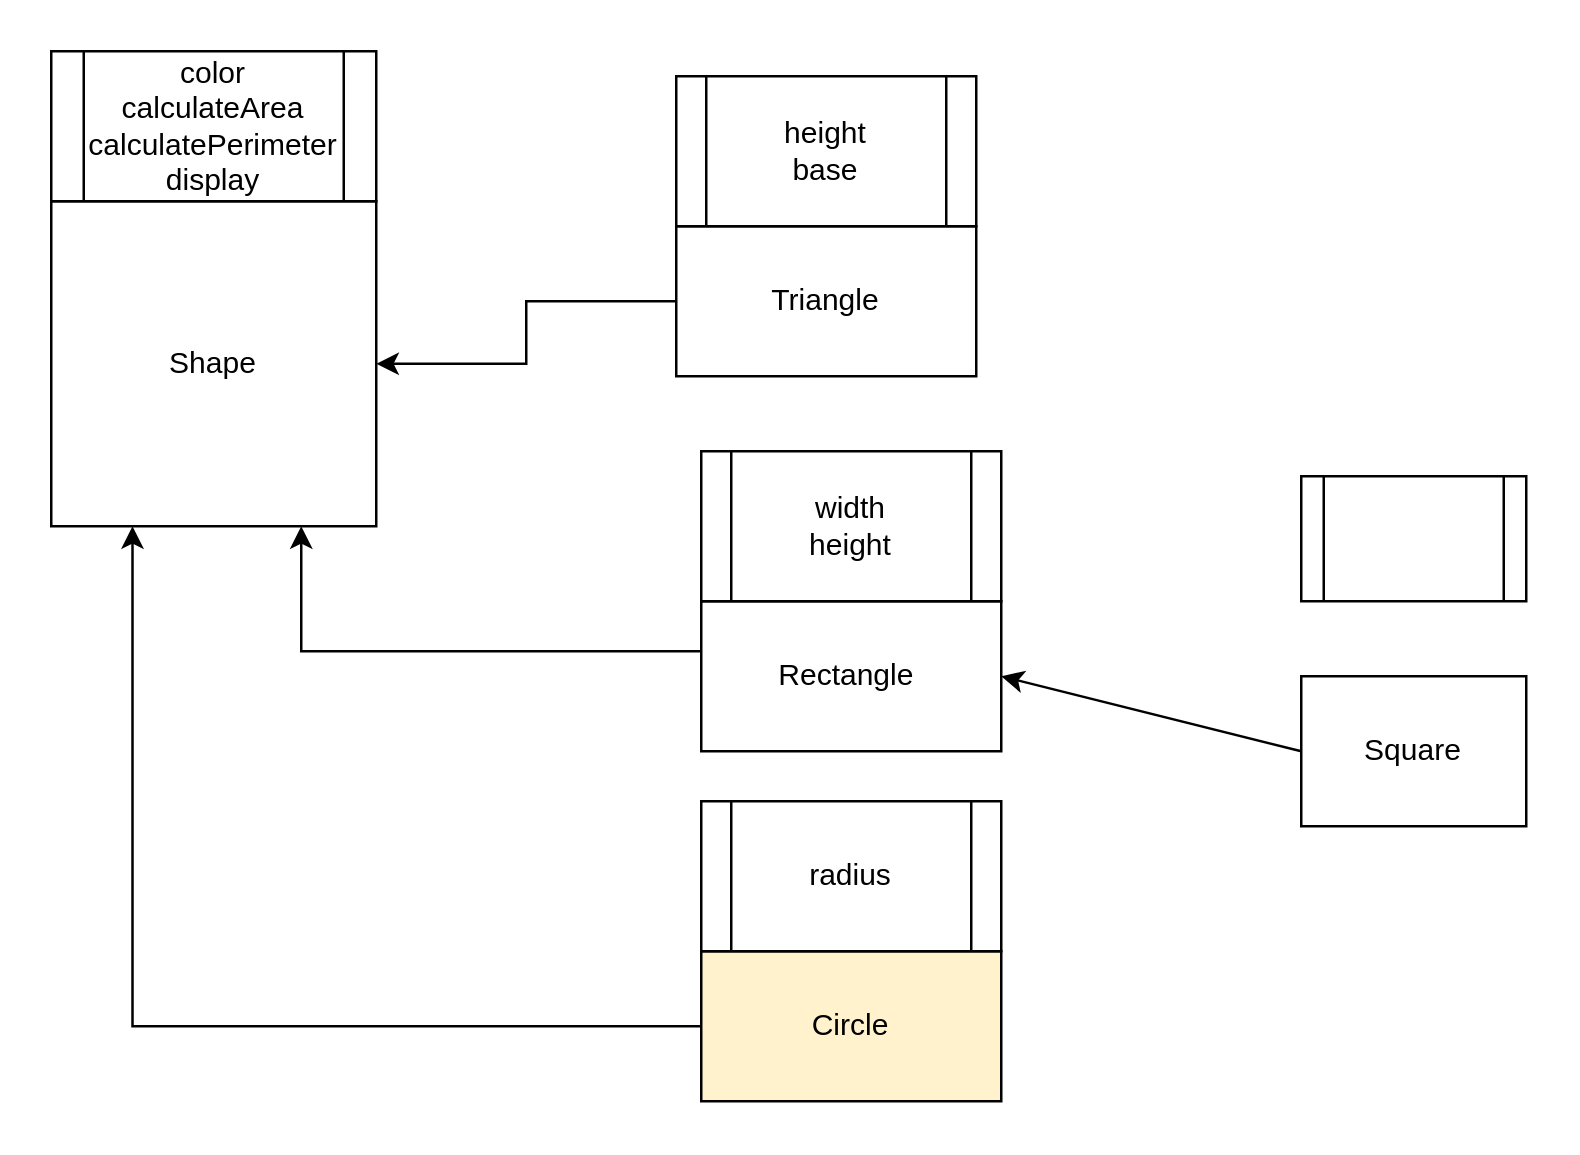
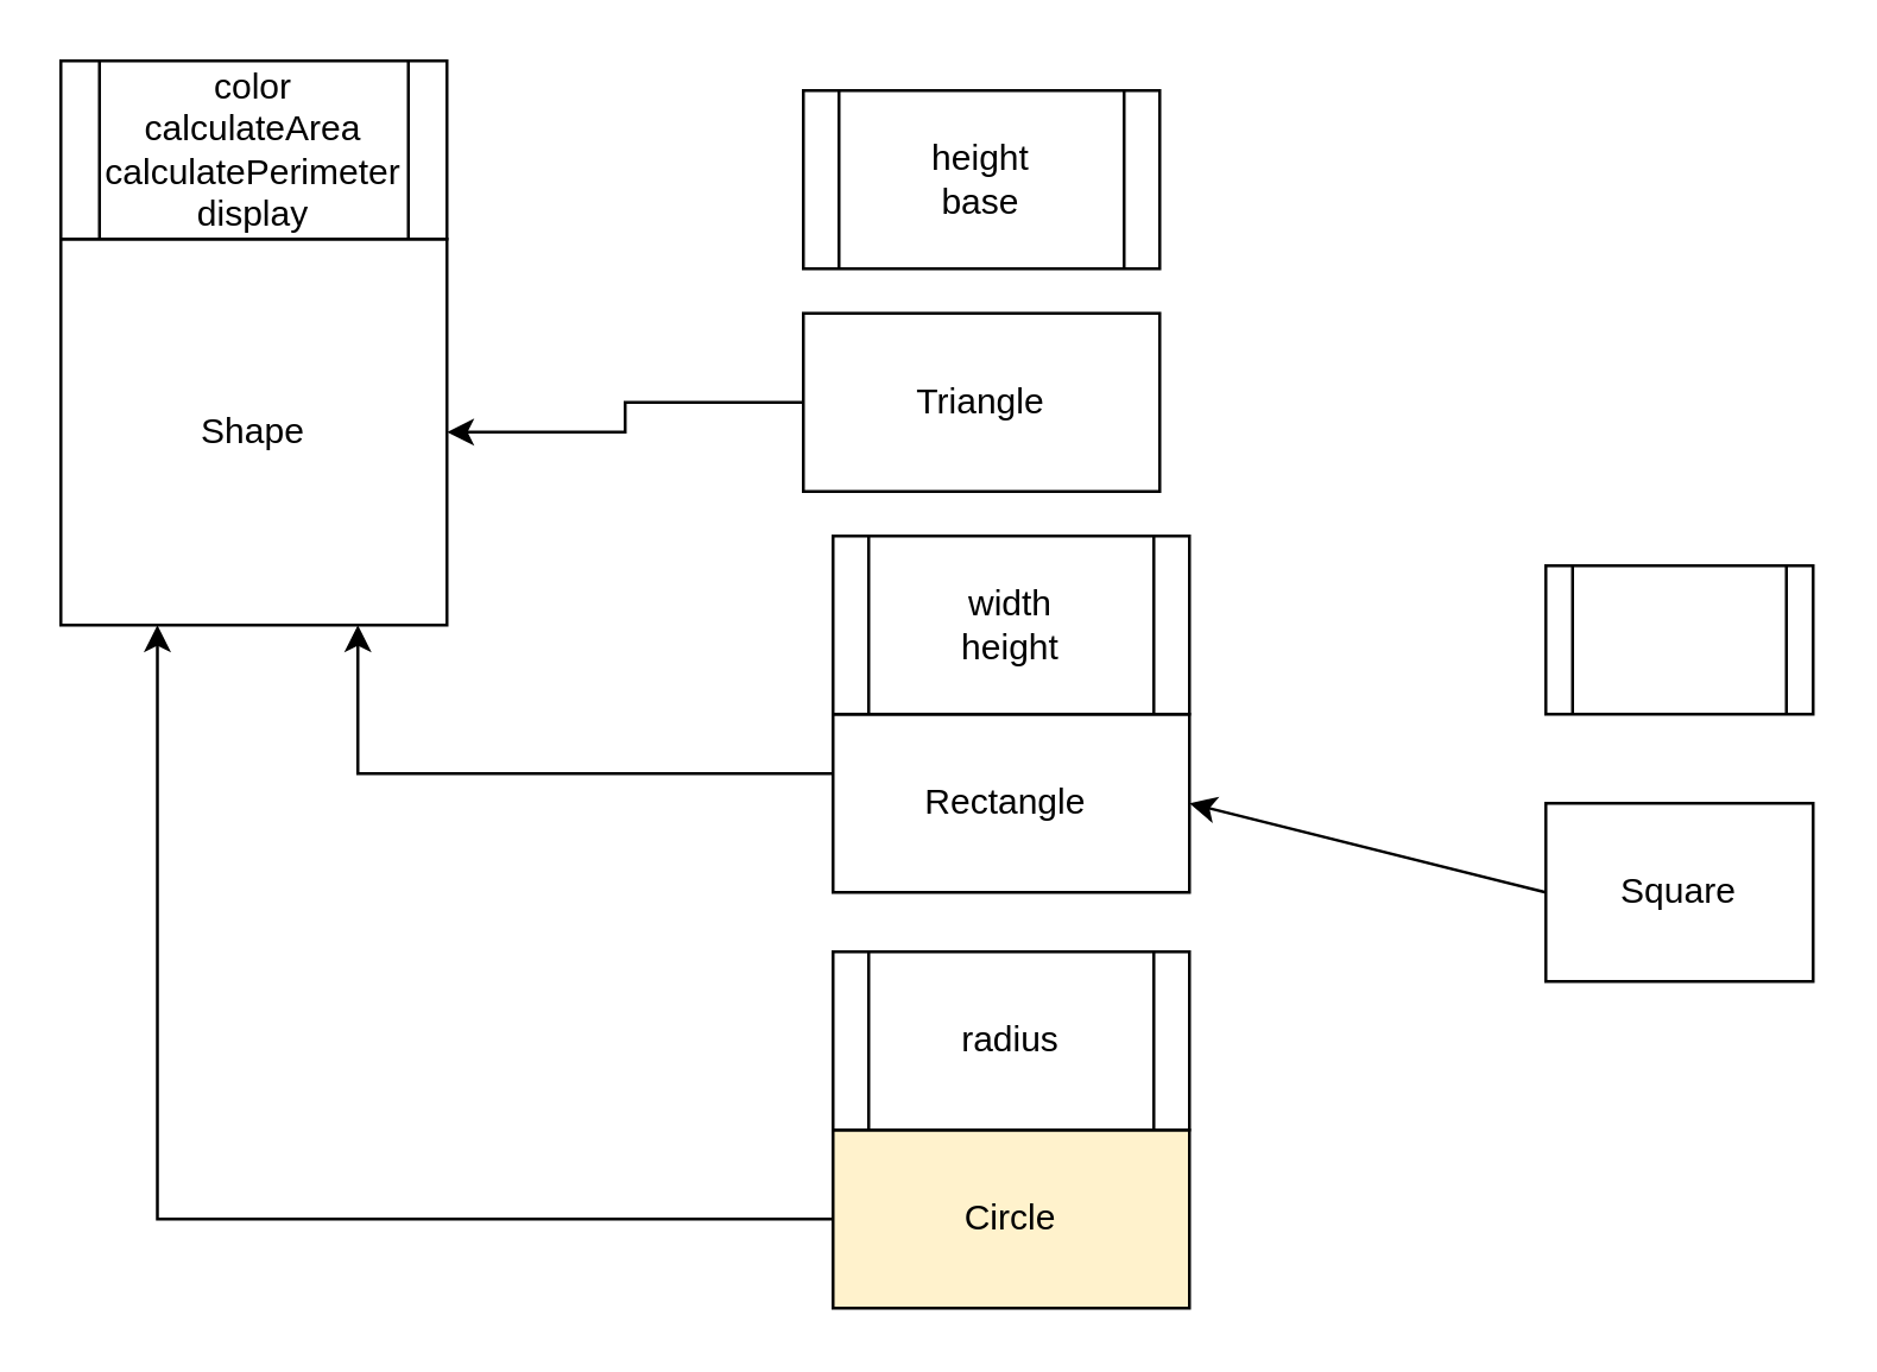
  <mxCell id="0" />
  <mxCell id="1" parent="0" />
  <mxCell id="2" value="Shape" style="whiteSpace=wrap;html=1;aspect=fixed;" vertex="1" parent="1"><mxGeometry x="20" y="80" width="130" height="130" as="geometry" /></mxCell>
  <mxCell id="3" value="color&lt;br&gt;calculateArea&lt;br&gt;calculatePerimeter&lt;br&gt;display" style="shape=process;whiteSpace=wrap;html=1;backgroundOutline=1;" vertex="1" parent="1"><mxGeometry x="20" y="20" width="130" height="60" as="geometry" /></mxCell>
  <mxCell id="4" style="edgeStyle=orthogonalEdgeStyle;rounded=0;orthogonalLoop=1;jettySize=auto;html=1;exitX=0;exitY=0.5;exitDx=0;exitDy=0;entryX=1;entryY=0.5;entryDx=0;entryDy=0;" edge="1" parent="1" source="5" target="2"><mxGeometry relative="1" as="geometry" /></mxCell>
- <mxCell id="5" value="Triangle" style="rounded=0;whiteSpace=wrap;html=1;" vertex="1" parent="1"><mxGeometry x="270" y="90" width="120" height="60" as="geometry" /></mxCell>
+ <mxCell id="5" value="Triangle" style="rounded=0;whiteSpace=wrap;html=1;" vertex="1" parent="1"><mxGeometry x="270" y="105" width="120" height="60" as="geometry" /></mxCell>
  <mxCell id="6" value="height&lt;br&gt;base" style="shape=process;whiteSpace=wrap;html=1;backgroundOutline=1;" vertex="1" parent="1"><mxGeometry x="270" y="30" width="120" height="60" as="geometry" /></mxCell>
  <mxCell id="7" style="edgeStyle=orthogonalEdgeStyle;rounded=0;orthogonalLoop=1;jettySize=auto;html=1;exitX=0;exitY=0.5;exitDx=0;exitDy=0;" edge="1" parent="1" source="8" target="2"><mxGeometry relative="1" as="geometry"><Array as="points"><mxPoint x="280" y="260" /><mxPoint x="120" y="260" /></Array></mxGeometry></mxCell>
  <mxCell id="8" value="Rectangle&amp;nbsp;" style="rounded=0;whiteSpace=wrap;html=1;" vertex="1" parent="1"><mxGeometry x="280" y="240" width="120" height="60" as="geometry" /></mxCell>
  <mxCell id="9" value="width&lt;br&gt;height" style="shape=process;whiteSpace=wrap;html=1;backgroundOutline=1;" vertex="1" parent="1"><mxGeometry x="280" y="180" width="120" height="60" as="geometry" /></mxCell>
  <mxCell id="10" value="Square" style="rounded=0;whiteSpace=wrap;html=1;" vertex="1" parent="1"><mxGeometry x="520" y="270" width="90" height="60" as="geometry" /></mxCell>
  <mxCell id="11" value="" style="endArrow=classic;html=1;rounded=0;exitX=0;exitY=0.5;exitDx=0;exitDy=0;entryX=1;entryY=0.5;entryDx=0;entryDy=0;" edge="1" parent="1" source="10" target="8"><mxGeometry width="50" height="50" relative="1" as="geometry"><mxPoint x="220" y="330" as="sourcePoint" /><mxPoint x="270" y="280" as="targetPoint" /></mxGeometry></mxCell>
  <mxCell id="12" style="edgeStyle=orthogonalEdgeStyle;rounded=0;orthogonalLoop=1;jettySize=auto;html=1;exitX=0;exitY=0.5;exitDx=0;exitDy=0;entryX=0.25;entryY=1;entryDx=0;entryDy=0;" edge="1" parent="1" source="13" target="2"><mxGeometry relative="1" as="geometry" /></mxCell>
  <mxCell id="13" value="Circle" style="rounded=0;whiteSpace=wrap;html=1;fillColor=#fff2cc;" vertex="1" parent="1"><mxGeometry x="280" y="380" width="120" height="60" as="geometry" /></mxCell>
  <mxCell id="14" value="radius" style="shape=process;whiteSpace=wrap;html=1;backgroundOutline=1;" vertex="1" parent="1"><mxGeometry x="280" y="320" width="120" height="60" as="geometry" /></mxCell>
  <mxCell id="15" value="" style="shape=process;whiteSpace=wrap;html=1;backgroundOutline=1;" vertex="1" parent="1"><mxGeometry x="520" y="190" width="90" height="50" as="geometry" /></mxCell>
